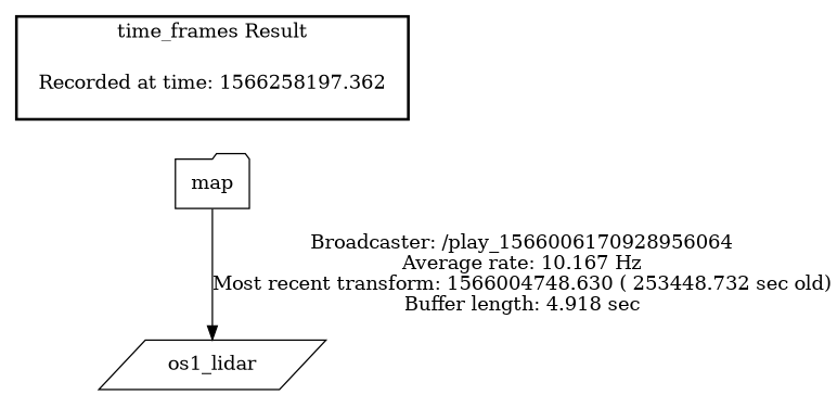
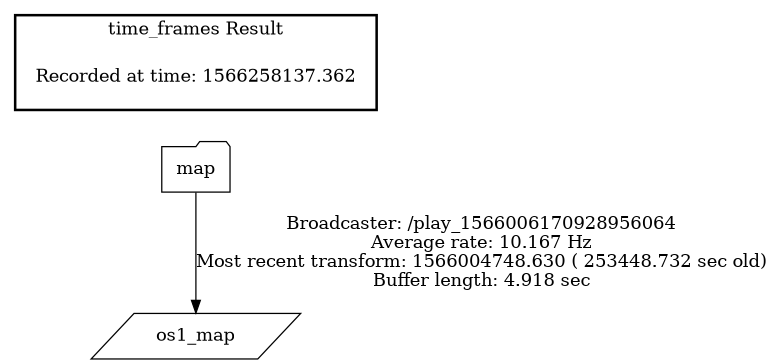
  digraph {
-   "Recorded at time: 1566258197.362" [shape=plaintext]
+   "Recorded at time: 1566258197.362" [shape=plaintext label="Recorded at time: 1566258137.362"]
    map [shape=folder]
-   os1_lidar [shape=parallelogram]
+   os1_lidar [shape=parallelogram label=os1_map]
    subgraph cluster_1 {
      color=black
      label="time_frames Result"
      style=bold
      "Recorded at time: 1566258197.362"
    }
    "Recorded at time: 1566258197.362" -> map [style=invis]
    map -> os1_lidar [label="Broadcaster: /play_1566006170928956064\nAverage rate: 10.167 Hz\nMost recent transform: 1566004748.630 ( 253448.732 sec old)\nBuffer length: 4.918 sec\n"]
  }
